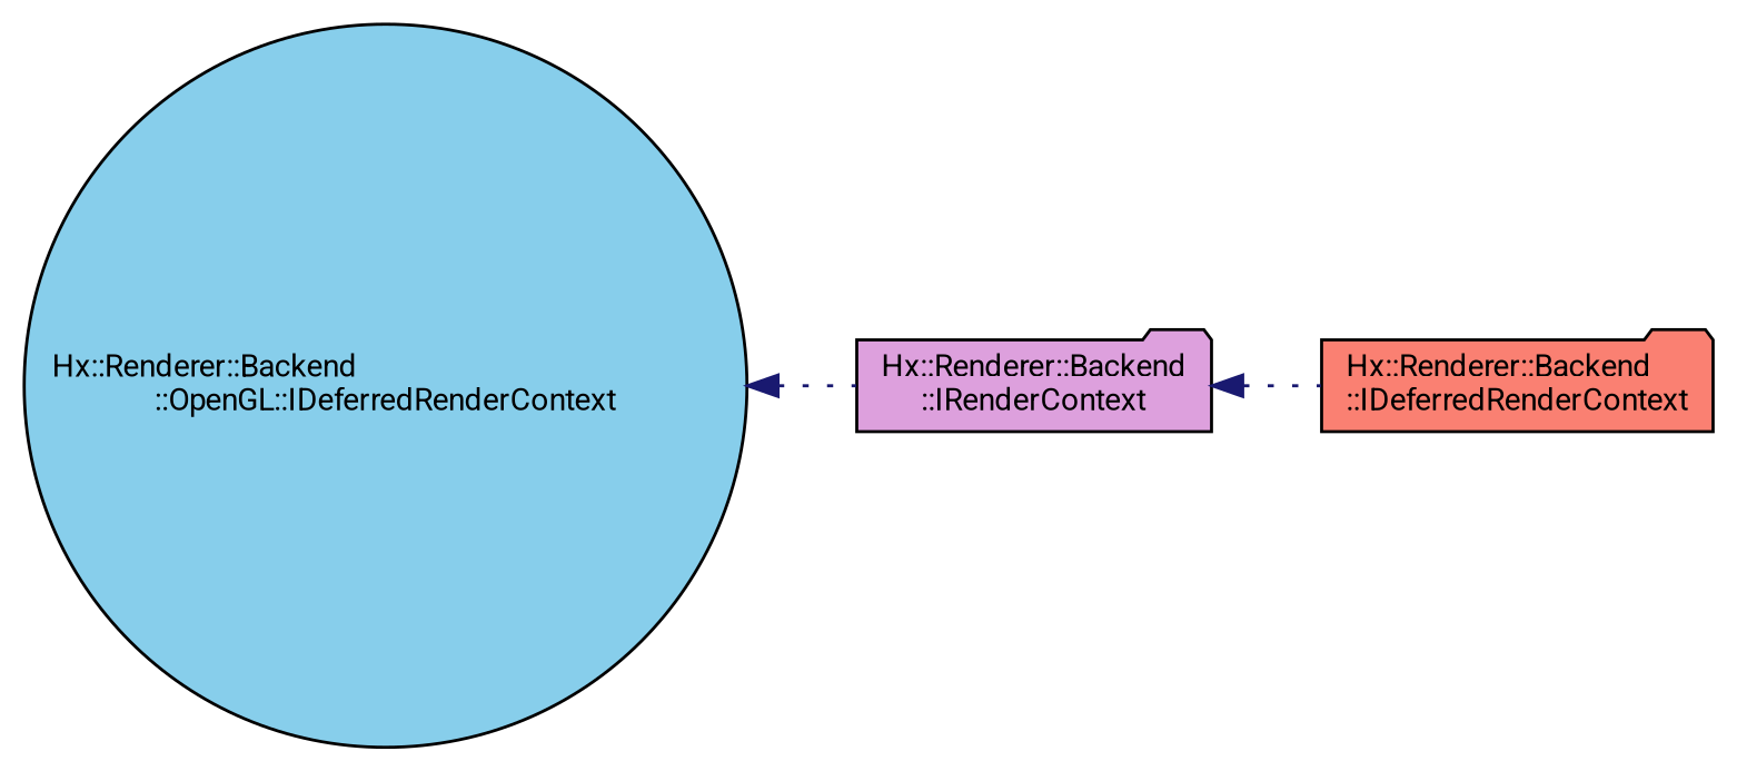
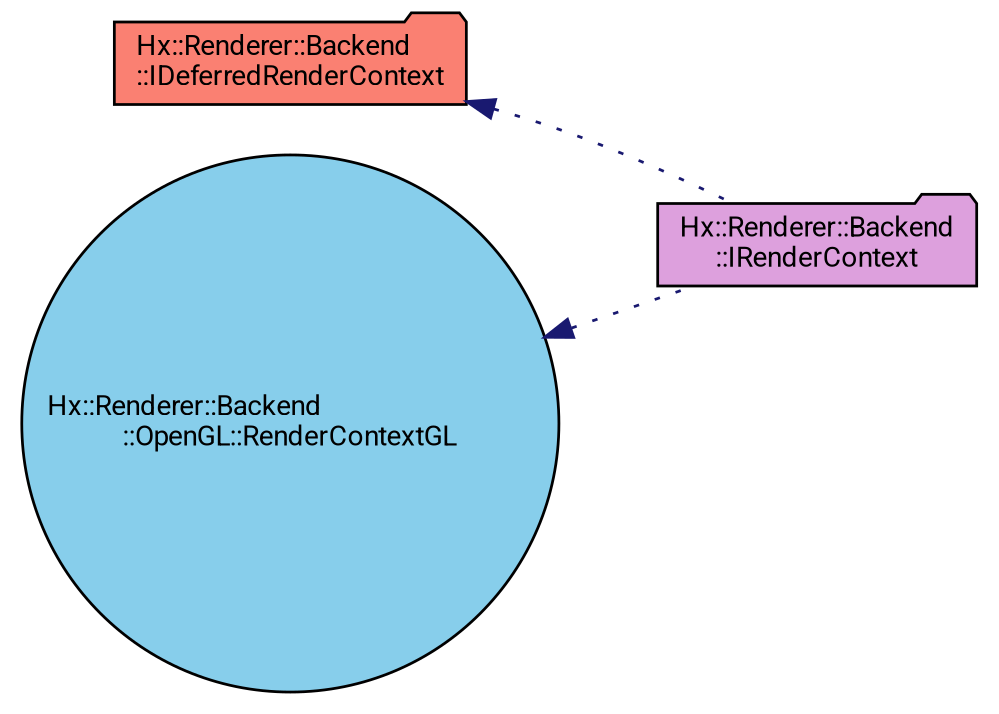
  digraph {
    fontname=Roboto
    rankdir=LR
    node [color=black fontname=Roboto fontsize=10 shape=folder style=filled]
    edge [color=midnightblue dir=back fontname=Roboto fontsize=10 labelfontname=Helvetica labelfontsize=10 style=dotted]
    n1 [fillcolor=plum height=0.2 label="Hx::Renderer::Backend\l::IRenderContext" width=0.4]
    n2 [fillcolor=salmon height=0.2 label="Hx::Renderer::Backend\l::IDeferredRenderContext" width=0.4]
-   n3 [fillcolor=skyblue height=0.2 label="Hx::Renderer::Backend\l::OpenGL::IDeferredRenderContext" shape=circle width=0.4]
-   n1 -> n2
+   n3 [fillcolor=skyblue height=0.2 label="Hx::Renderer::Backend\l::OpenGL::RenderContextGL" shape=circle width=0.4]
+   n2 -> n1
    n3 -> n1
  }
